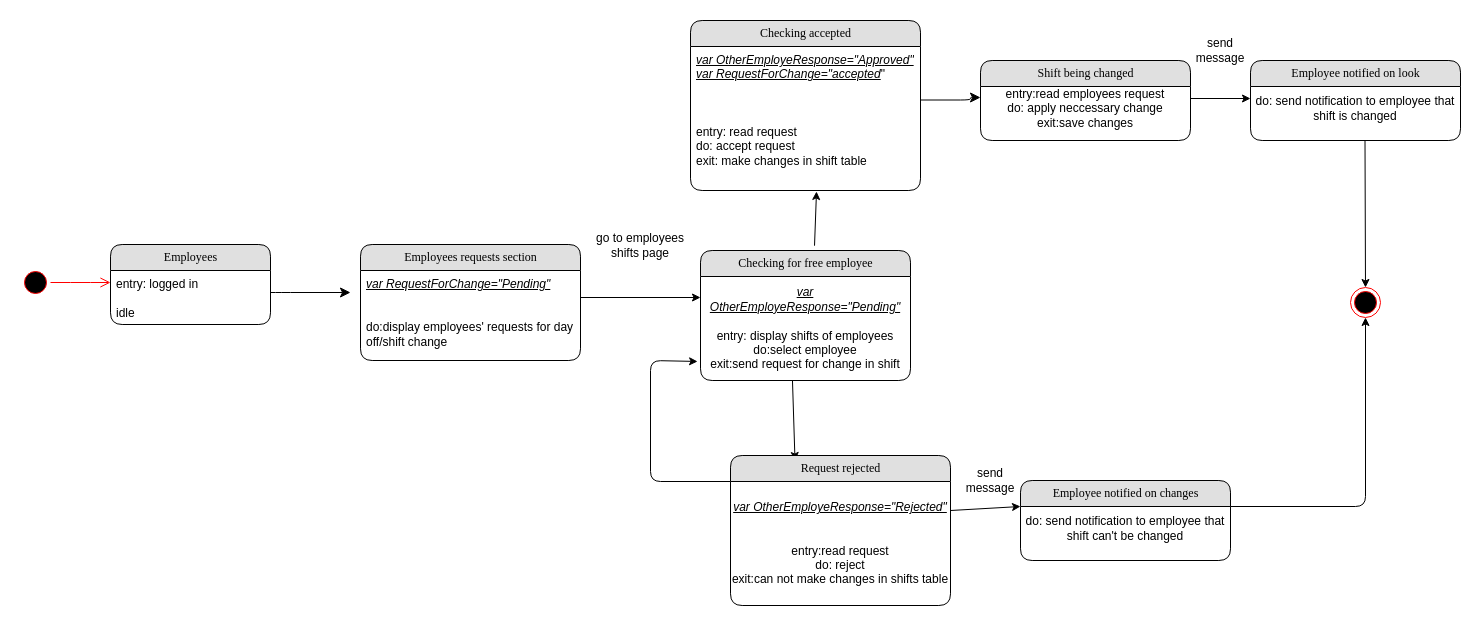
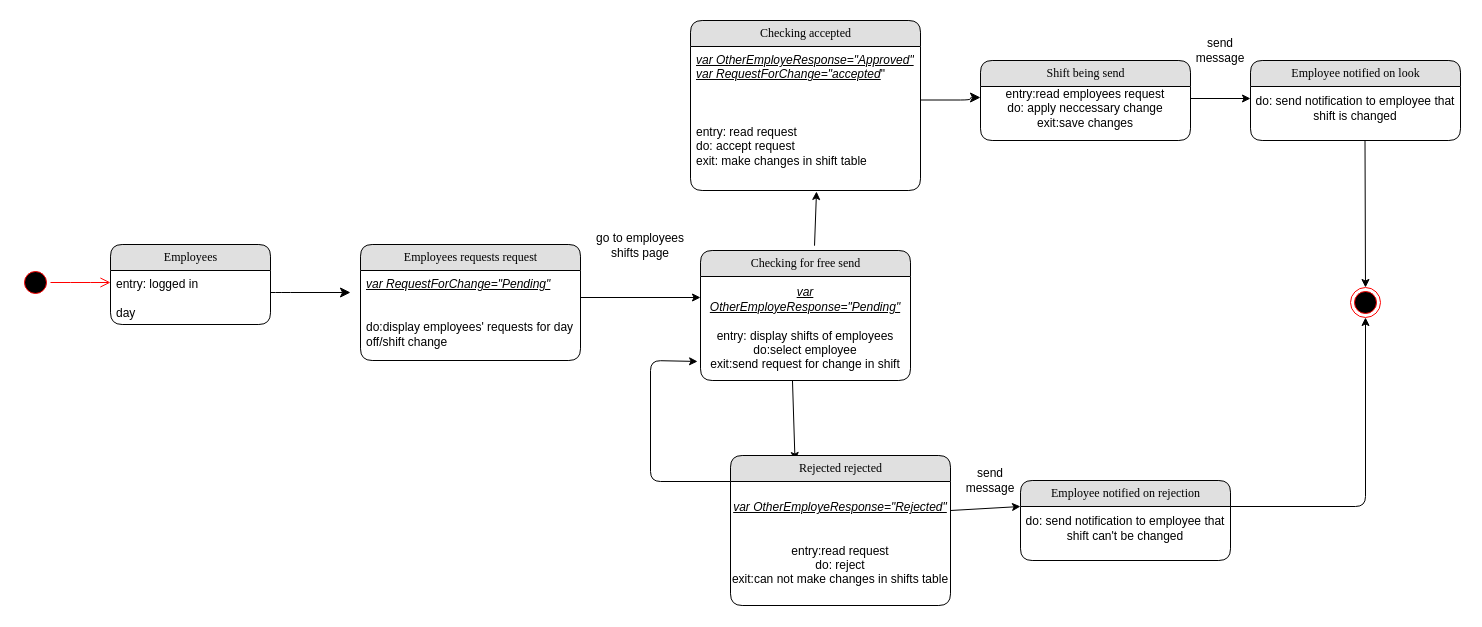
  <mxCell id="0" />
  <mxCell id="1" parent="0" />
  <mxCell id="2" style="edgeStyle=orthogonalEdgeStyle;html=1;labelBackgroundColor=none;startFill=0;startSize=8;endFill=1;endSize=8;fontFamily=Verdana;fontSize=12;" parent="1" source="10" edge="1"><mxGeometry relative="1" as="geometry"><mxPoint x="350" y="292" as="targetPoint" /><Array as="points"><mxPoint x="280" y="292" /><mxPoint x="280" y="292" /></Array></mxGeometry></mxCell>
  <mxCell id="3" value="" style="ellipse;html=1;shape=startState;fillColor=#000000;strokeColor=#ff0000;" parent="1" vertex="1"><mxGeometry y="267" width="30" height="30" as="geometry" x="20" /></mxCell>
  <mxCell id="4" value="" style="edgeStyle=orthogonalEdgeStyle;html=1;verticalAlign=bottom;endArrow=open;endSize=8;strokeColor=#ff0000;" parent="1" source="3" edge="1"><mxGeometry relative="1" as="geometry"><mxPoint x="110" y="282" as="targetPoint" /></mxGeometry></mxCell>
  <mxCell id="5" value="send message" style="text;html=1;strokeColor=none;fillColor=none;align=center;verticalAlign=middle;whiteSpace=wrap;rounded=0;" parent="1" vertex="1"><mxGeometry x="1200" y="40" width="40" height="20" as="geometry" /></mxCell>
  <mxCell id="6" value="" style="ellipse;html=1;shape=endState;fillColor=#000000;strokeColor=#ff0000;" parent="1" vertex="1"><mxGeometry x="1350" y="287" width="30" height="30" as="geometry" /></mxCell>
  <mxCell id="7" style="edgeStyle=orthogonalEdgeStyle;html=1;labelBackgroundColor=none;startFill=0;startSize=8;endFill=1;endSize=8;fontFamily=Verdana;fontSize=12;entryX=0;entryY=0.25;entryDx=0;entryDy=0;" parent="1" target="24" edge="1"><mxGeometry relative="1" as="geometry"><mxPoint x="960" y="99.5" as="targetPoint" /><Array as="points"><mxPoint x="970" y="100" /></Array><mxPoint x="920" y="99.5" as="sourcePoint" /></mxGeometry></mxCell>
  <mxCell id="8" value="" style="endArrow=classic;html=1;entryX=0;entryY=0.202;entryDx=0;entryDy=0;entryPerimeter=0;" parent="1" target="15" edge="1"><mxGeometry width="50" height="50" relative="1" as="geometry"><mxPoint x="580" y="297" as="sourcePoint" /><mxPoint x="650" y="297" as="targetPoint" /></mxGeometry></mxCell>
  <mxCell id="9" value="go to employees shifts page" style="text;html=1;strokeColor=none;fillColor=none;align=center;verticalAlign=middle;whiteSpace=wrap;rounded=0;" parent="1" vertex="1"><mxGeometry x="590" y="235" width="100" height="20" as="geometry" /></mxCell>
  <mxCell id="10" value="Employees" style="swimlane;html=1;fontStyle=0;childLayout=stackLayout;horizontal=1;startSize=26;fillColor=#e0e0e0;horizontalStack=0;resizeParent=1;resizeLast=0;collapsible=1;marginBottom=0;swimlaneFillColor=#ffffff;align=center;rounded=1;shadow=0;comic=0;labelBackgroundColor=none;strokeWidth=1;fontFamily=Verdana;fontSize=12" parent="1" vertex="1"><mxGeometry x="110" y="244" width="160" height="80" as="geometry" /></mxCell>
- <mxCell id="11" value="entry: logged in&lt;br&gt;&lt;br&gt;idle" style="text;html=1;strokeColor=none;fillColor=none;spacingLeft=4;spacingRight=4;whiteSpace=wrap;overflow=hidden;rotatable=0;points=[[0,0.5],[1,0.5]];portConstraint=eastwest;" parent="10" vertex="1"><mxGeometry y="26" width="160" height="54" as="geometry" /></mxCell>
- <mxCell id="12" value="Employees requests section" style="swimlane;html=1;fontStyle=0;childLayout=stackLayout;horizontal=1;startSize=26;fillColor=#e0e0e0;horizontalStack=0;resizeParent=1;resizeLast=0;collapsible=1;marginBottom=0;swimlaneFillColor=#ffffff;align=center;rounded=1;shadow=0;comic=0;labelBackgroundColor=none;strokeWidth=1;fontFamily=Verdana;fontSize=12" parent="1" vertex="1"><mxGeometry x="360" y="244" width="220" height="116" as="geometry" /></mxCell>
+ <mxCell id="11" value="entry: logged in&lt;br&gt;&lt;br&gt;day" style="text;html=1;strokeColor=none;fillColor=none;spacingLeft=4;spacingRight=4;whiteSpace=wrap;overflow=hidden;rotatable=0;points=[[0,0.5],[1,0.5]];portConstraint=eastwest;" parent="10" vertex="1"><mxGeometry y="26" width="160" height="54" as="geometry" /></mxCell>
+ <mxCell id="12" value="Employees requests request" style="swimlane;html=1;fontStyle=0;childLayout=stackLayout;horizontal=1;startSize=26;fillColor=#e0e0e0;horizontalStack=0;resizeParent=1;resizeLast=0;collapsible=1;marginBottom=0;swimlaneFillColor=#ffffff;align=center;rounded=1;shadow=0;comic=0;labelBackgroundColor=none;strokeWidth=1;fontFamily=Verdana;fontSize=12" parent="1" vertex="1"><mxGeometry x="360" y="244" width="220" height="116" as="geometry" /></mxCell>
  <mxCell id="13" value="&lt;i&gt;&lt;u&gt;var RequestForChange=&quot;Pending&quot;&lt;br&gt;&lt;/u&gt;&lt;/i&gt;&lt;br&gt;&lt;br&gt;do:display employees' requests for day off/shift change" style="text;html=1;strokeColor=none;fillColor=none;spacingLeft=4;spacingRight=4;whiteSpace=wrap;overflow=hidden;rotatable=0;points=[[0,0.5],[1,0.5]];portConstraint=eastwest;" parent="12" vertex="1"><mxGeometry y="26" width="220" height="84" as="geometry" /></mxCell>
- <mxCell id="14" value="Checking for free employee" style="swimlane;html=1;fontStyle=0;childLayout=stackLayout;horizontal=1;startSize=26;fillColor=#e0e0e0;horizontalStack=0;resizeParent=1;resizeLast=0;collapsible=1;marginBottom=0;swimlaneFillColor=#ffffff;align=center;rounded=1;shadow=0;comic=0;labelBackgroundColor=none;strokeWidth=1;fontFamily=Verdana;fontSize=12" parent="1" vertex="1"><mxGeometry x="700" y="250" width="210" height="130" as="geometry" /></mxCell>
+ <mxCell id="14" value="Checking for free send" style="swimlane;html=1;fontStyle=0;childLayout=stackLayout;horizontal=1;startSize=26;fillColor=#e0e0e0;horizontalStack=0;resizeParent=1;resizeLast=0;collapsible=1;marginBottom=0;swimlaneFillColor=#ffffff;align=center;rounded=1;shadow=0;comic=0;labelBackgroundColor=none;strokeWidth=1;fontFamily=Verdana;fontSize=12" parent="1" vertex="1"><mxGeometry x="700" y="250" width="210" height="130" as="geometry" /></mxCell>
  <mxCell id="15" value="&lt;span style=&quot;text-align: left&quot;&gt;&lt;i&gt;&lt;u&gt;var OtherEmployeResponse=&quot;Pending&quot;&lt;/u&gt;&lt;/i&gt;&lt;br&gt;&lt;/span&gt;&lt;br&gt;entry: display shifts of employees&lt;br&gt;do:select employee&lt;br&gt;exit:send request for change in shift" style="text;html=1;strokeColor=none;fillColor=none;align=center;verticalAlign=middle;whiteSpace=wrap;rounded=0;" parent="14" vertex="1"><mxGeometry y="26" width="210" height="104" as="geometry" /></mxCell>
  <mxCell id="16" value="Checking accepted" style="swimlane;html=1;fontStyle=0;childLayout=stackLayout;horizontal=1;startSize=26;fillColor=#e0e0e0;horizontalStack=0;resizeParent=1;resizeLast=0;collapsible=1;marginBottom=0;swimlaneFillColor=#ffffff;align=center;rounded=1;shadow=0;comic=0;labelBackgroundColor=none;strokeWidth=1;fontFamily=Verdana;fontSize=12" parent="1" vertex="1"><mxGeometry x="690" y="20" width="230" height="170" as="geometry" /></mxCell>
  <mxCell id="17" value="&lt;i&gt;&lt;u&gt;var OtherEmployeResponse=&quot;Approved&quot;&lt;/u&gt;&lt;/i&gt;&lt;i&gt;&lt;u&gt;&lt;br&gt;var RequestForChange=&quot;accepted&lt;/u&gt;&lt;/i&gt;&quot;&lt;br&gt;&lt;br&gt;&lt;br&gt;&lt;br&gt;entry: read request&lt;br&gt;do: accept request&lt;br&gt;exit: make changes in shift table" style="text;html=1;strokeColor=none;fillColor=none;spacingLeft=4;spacingRight=4;whiteSpace=wrap;overflow=hidden;rotatable=0;points=[[0,0.5],[1,0.5]];portConstraint=eastwest;" parent="16" vertex="1"><mxGeometry y="26" width="230" height="134" as="geometry" /></mxCell>
  <mxCell id="18" value="" style="endArrow=classic;html=1;exitX=0.438;exitY=1;exitDx=0;exitDy=0;exitPerimeter=0;" parent="1" source="15" edge="1"><mxGeometry width="50" height="50" relative="1" as="geometry"><mxPoint x="794.5" y="390" as="sourcePoint" /><mxPoint x="794.5" y="460" as="targetPoint" /></mxGeometry></mxCell>
  <mxCell id="19" value="" style="endArrow=classic;html=1;exitX=0.543;exitY=-0.037;exitDx=0;exitDy=0;exitPerimeter=0;" parent="1" source="14" edge="1"><mxGeometry width="50" height="50" relative="1" as="geometry"><mxPoint x="860" y="240" as="sourcePoint" /><mxPoint x="816" y="191" as="targetPoint" /></mxGeometry></mxCell>
- <mxCell id="20" value="Request rejected" style="swimlane;html=1;fontStyle=0;childLayout=stackLayout;horizontal=1;startSize=26;fillColor=#e0e0e0;horizontalStack=0;resizeParent=1;resizeLast=0;collapsible=1;marginBottom=0;swimlaneFillColor=#ffffff;align=center;rounded=1;shadow=0;comic=0;labelBackgroundColor=none;strokeWidth=1;fontFamily=Verdana;fontSize=12" parent="1" vertex="1"><mxGeometry x="730" y="455" width="220" height="150" as="geometry" /></mxCell>
+ <mxCell id="20" value="Rejected rejected" style="swimlane;html=1;fontStyle=0;childLayout=stackLayout;horizontal=1;startSize=26;fillColor=#e0e0e0;horizontalStack=0;resizeParent=1;resizeLast=0;collapsible=1;marginBottom=0;swimlaneFillColor=#ffffff;align=center;rounded=1;shadow=0;comic=0;labelBackgroundColor=none;strokeWidth=1;fontFamily=Verdana;fontSize=12" parent="1" vertex="1"><mxGeometry x="730" y="455" width="220" height="150" as="geometry" /></mxCell>
  <mxCell id="21" value="&lt;i style=&quot;text-align: left&quot;&gt;&lt;u&gt;var OtherEmployeResponse=&quot;Rejected&quot;&lt;br&gt;&lt;/u&gt;&lt;/i&gt;&lt;br&gt;&lt;br&gt;entry:read request&lt;br&gt;do: reject&lt;br&gt;exit:can not make changes in shifts table" style="text;html=1;strokeColor=none;fillColor=none;align=center;verticalAlign=middle;whiteSpace=wrap;rounded=0;" parent="20" vertex="1"><mxGeometry y="26" width="220" height="124" as="geometry" /></mxCell>
  <mxCell id="22" value="" style="endArrow=classic;html=1;exitX=0;exitY=0;exitDx=0;exitDy=0;entryX=-0.014;entryY=0.817;entryDx=0;entryDy=0;entryPerimeter=0;" parent="1" source="21" target="15" edge="1"><mxGeometry width="50" height="50" relative="1" as="geometry"><mxPoint x="710" y="460" as="sourcePoint" /><mxPoint x="650" y="350" as="targetPoint" /><Array as="points"><mxPoint x="650" y="481" /><mxPoint x="650" y="360" /></Array></mxGeometry></mxCell>
- <mxCell id="23" value="Shift being changed" style="swimlane;html=1;fontStyle=0;childLayout=stackLayout;horizontal=1;startSize=26;fillColor=#e0e0e0;horizontalStack=0;resizeParent=1;resizeLast=0;collapsible=1;marginBottom=0;swimlaneFillColor=#ffffff;align=center;rounded=1;shadow=0;comic=0;labelBackgroundColor=none;strokeWidth=1;fontFamily=Verdana;fontSize=12" parent="1" vertex="1"><mxGeometry x="980" y="60" width="210" height="80" as="geometry" /></mxCell>
+ <mxCell id="23" value="Shift being send" style="swimlane;html=1;fontStyle=0;childLayout=stackLayout;horizontal=1;startSize=26;fillColor=#e0e0e0;horizontalStack=0;resizeParent=1;resizeLast=0;collapsible=1;marginBottom=0;swimlaneFillColor=#ffffff;align=center;rounded=1;shadow=0;comic=0;labelBackgroundColor=none;strokeWidth=1;fontFamily=Verdana;fontSize=12" parent="1" vertex="1"><mxGeometry x="980" y="60" width="210" height="80" as="geometry" /></mxCell>
  <mxCell id="24" value="entry:read employees request&lt;br&gt;do: apply neccessary change&lt;br&gt;exit:save changes" style="text;html=1;strokeColor=none;fillColor=none;align=center;verticalAlign=middle;whiteSpace=wrap;rounded=0;" parent="23" vertex="1"><mxGeometry y="26" width="210" height="44" as="geometry" /></mxCell>
  <mxCell id="25" value="Employee notified on look" style="swimlane;html=1;fontStyle=0;childLayout=stackLayout;horizontal=1;startSize=26;fillColor=#e0e0e0;horizontalStack=0;resizeParent=1;resizeLast=0;collapsible=1;marginBottom=0;swimlaneFillColor=#ffffff;align=center;rounded=1;shadow=0;comic=0;labelBackgroundColor=none;strokeWidth=1;fontFamily=Verdana;fontSize=12" parent="1" vertex="1"><mxGeometry x="1250" y="60" width="210" height="80" as="geometry" /></mxCell>
  <mxCell id="26" value="do: send notification to employee that shift is changed" style="text;html=1;strokeColor=none;fillColor=none;align=center;verticalAlign=middle;whiteSpace=wrap;rounded=0;" parent="25" vertex="1"><mxGeometry y="26" width="210" height="44" as="geometry" /></mxCell>
  <mxCell id="27" value="" style="endArrow=classic;html=1;entryX=0;entryY=0;entryDx=0;entryDy=0;" parent="1" target="29" edge="1"><mxGeometry width="50" height="50" relative="1" as="geometry"><mxPoint x="950" y="510" as="sourcePoint" /><mxPoint x="1000" y="510" as="targetPoint" /></mxGeometry></mxCell>
- <mxCell id="28" value="Employee notified on changes" style="swimlane;html=1;fontStyle=0;childLayout=stackLayout;horizontal=1;startSize=26;fillColor=#e0e0e0;horizontalStack=0;resizeParent=1;resizeLast=0;collapsible=1;marginBottom=0;swimlaneFillColor=#ffffff;align=center;rounded=1;shadow=0;comic=0;labelBackgroundColor=none;strokeWidth=1;fontFamily=Verdana;fontSize=12" parent="1" vertex="1"><mxGeometry x="1020" y="480" width="210" height="80" as="geometry" /></mxCell>
+ <mxCell id="28" value="Employee notified on rejection" style="swimlane;html=1;fontStyle=0;childLayout=stackLayout;horizontal=1;startSize=26;fillColor=#e0e0e0;horizontalStack=0;resizeParent=1;resizeLast=0;collapsible=1;marginBottom=0;swimlaneFillColor=#ffffff;align=center;rounded=1;shadow=0;comic=0;labelBackgroundColor=none;strokeWidth=1;fontFamily=Verdana;fontSize=12" parent="1" vertex="1"><mxGeometry x="1020" y="480" width="210" height="80" as="geometry" /></mxCell>
  <mxCell id="29" value="do: send notification to employee that shift can't be changed" style="text;html=1;strokeColor=none;fillColor=none;align=center;verticalAlign=middle;whiteSpace=wrap;rounded=0;" parent="28" vertex="1"><mxGeometry y="26" width="210" height="44" as="geometry" /></mxCell>
  <mxCell id="30" value="" style="endArrow=classic;html=1;" parent="1" edge="1"><mxGeometry width="50" height="50" relative="1" as="geometry"><mxPoint x="1190" y="98" as="sourcePoint" /><mxPoint x="1250" y="98" as="targetPoint" /></mxGeometry></mxCell>
  <mxCell id="31" value="send message" style="text;html=1;strokeColor=none;fillColor=none;align=center;verticalAlign=middle;whiteSpace=wrap;rounded=0;" parent="1" vertex="1"><mxGeometry x="970" y="470" width="40" height="20" as="geometry" /></mxCell>
  <mxCell id="32" value="" style="endArrow=classic;html=1;entryX=0.5;entryY=0;entryDx=0;entryDy=0;" parent="1" target="6" edge="1"><mxGeometry width="50" height="50" relative="1" as="geometry"><mxPoint x="1364.5" y="140" as="sourcePoint" /><mxPoint x="1364.5" y="220" as="targetPoint" /></mxGeometry></mxCell>
  <mxCell id="33" value="" style="endArrow=classic;html=1;exitX=1;exitY=0;exitDx=0;exitDy=0;entryX=0.5;entryY=1;entryDx=0;entryDy=0;" parent="1" source="29" target="6" edge="1"><mxGeometry width="50" height="50" relative="1" as="geometry"><mxPoint x="1250" y="505" as="sourcePoint" /><mxPoint x="1370" y="430" as="targetPoint" /><Array as="points"><mxPoint x="1365" y="506" /></Array></mxGeometry></mxCell>
